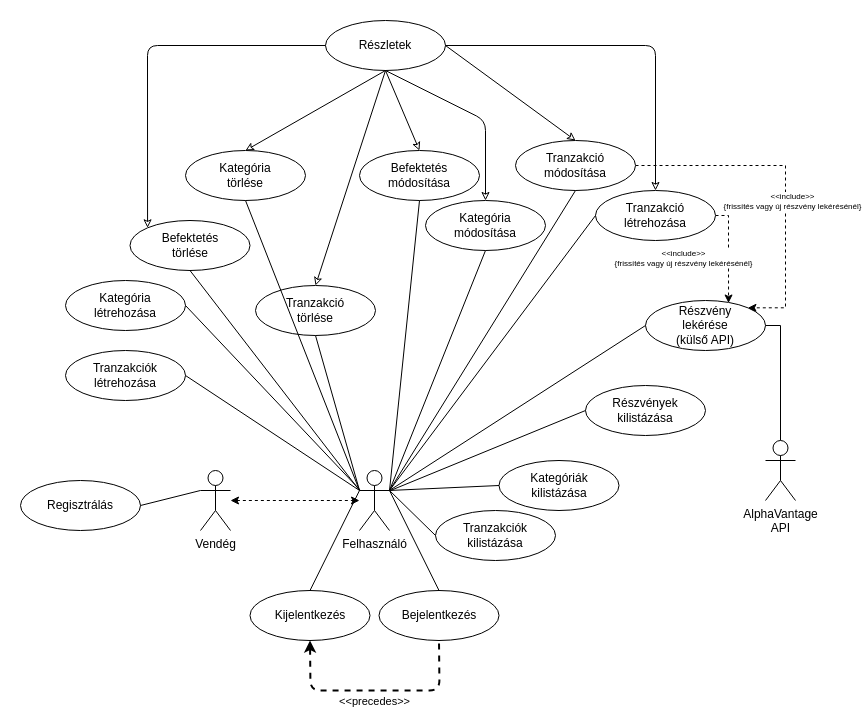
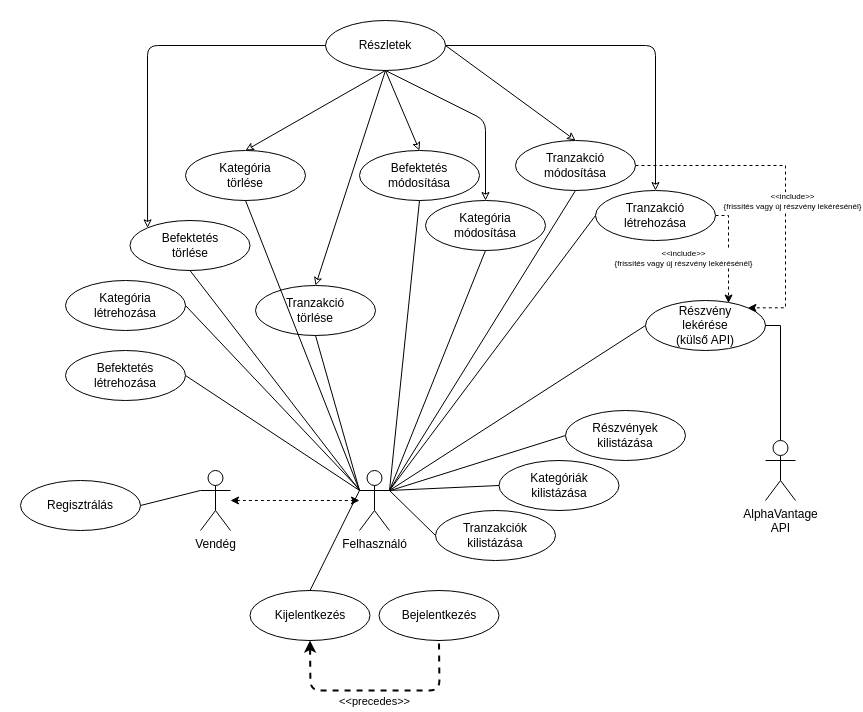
  <mxCell id="0" />
  <mxCell id="1" parent="0" />
  <mxCell id="2" value="Felhasználó" style="shape=umlActor;verticalLabelPosition=bottom;verticalAlign=top;html=1;outlineConnect=0;" vertex="1" parent="1"><mxGeometry x="359" y="470" width="30" height="60" as="geometry" /></mxCell>
  <mxCell id="3" value="" style="edgeStyle=orthogonalEdgeStyle;rounded=0;orthogonalLoop=1;jettySize=auto;html=1;dashed=1;startArrow=classic;startFill=1;" edge="1" parent="1" source="4" target="2"><mxGeometry relative="1" as="geometry" /></mxCell>
  <mxCell id="4" value="Vendég" style="shape=umlActor;verticalLabelPosition=bottom;verticalAlign=top;html=1;outlineConnect=0;" vertex="1" parent="1"><mxGeometry x="200" y="470" width="30" height="60" as="geometry" /></mxCell>
  <mxCell id="5" value="Regisztrálás" style="ellipse;whiteSpace=wrap;html=1;" vertex="1" parent="1"><mxGeometry x="20" y="480" width="120" height="50" as="geometry" /></mxCell>
  <mxCell id="6" value="Bejelentkezés" style="ellipse;whiteSpace=wrap;html=1;" vertex="1" parent="1"><mxGeometry x="378.5" y="590" width="120" height="50" as="geometry" /></mxCell>
  <mxCell id="7" value="Kijelentkezés" style="ellipse;whiteSpace=wrap;html=1;" vertex="1" parent="1"><mxGeometry x="249.5" y="590" width="120" height="50" as="geometry" /></mxCell>
  <mxCell id="8" value="Kategóriák&lt;br&gt;kilistázása" style="ellipse;whiteSpace=wrap;html=1;" vertex="1" parent="1"><mxGeometry x="498.5" y="460" width="120" height="50" as="geometry" /></mxCell>
  <mxCell id="9" value="Tranzakciók kilistázása" style="ellipse;whiteSpace=wrap;html=1;" vertex="1" parent="1"><mxGeometry x="435" y="510" width="120" height="50" as="geometry" /></mxCell>
- <mxCell id="10" value="Részvények&lt;br&gt;kilistázása" style="ellipse;whiteSpace=wrap;html=1;" vertex="1" parent="1"><mxGeometry x="585" y="385" width="120" height="50" as="geometry" /></mxCell>
+ <mxCell id="10" value="Részvények&lt;br&gt;kilistázása" style="ellipse;whiteSpace=wrap;html=1;" vertex="1" parent="1"><mxGeometry x="565" y="410" width="120" height="50" as="geometry" /></mxCell>
  <mxCell id="11" value="" style="endArrow=none;html=1;endFill=0;exitX=1;exitY=0.333;exitDx=0;exitDy=0;exitPerimeter=0;entryX=0;entryY=0.5;entryDx=0;entryDy=0;" edge="1" parent="1" source="2" target="9"><mxGeometry width="50" height="50" relative="1" as="geometry"><mxPoint x="200" y="410" as="sourcePoint" /><mxPoint x="250" y="360" as="targetPoint" /></mxGeometry></mxCell>
  <mxCell id="12" value="" style="endArrow=none;html=1;endFill=0;exitX=1;exitY=0.333;exitDx=0;exitDy=0;exitPerimeter=0;entryX=0;entryY=0.5;entryDx=0;entryDy=0;" edge="1" parent="1" source="2" target="8"><mxGeometry width="50" height="50" relative="1" as="geometry"><mxPoint x="384" y="480" as="sourcePoint" /><mxPoint x="440" y="455" as="targetPoint" /></mxGeometry></mxCell>
  <mxCell id="13" value="" style="endArrow=none;html=1;endFill=0;entryX=0;entryY=0.5;entryDx=0;entryDy=0;" edge="1" parent="1" target="10"><mxGeometry width="50" height="50" relative="1" as="geometry"><mxPoint x="390" y="490" as="sourcePoint" /><mxPoint x="450" y="465" as="targetPoint" /></mxGeometry></mxCell>
  <mxCell id="14" value="" style="endArrow=none;dashed=1;html=1;strokeWidth=2;exitX=0.5;exitY=1;exitDx=0;exitDy=0;entryX=0.5;entryY=1;entryDx=0;entryDy=0;startArrow=classic;startFill=1;" edge="1" parent="1" source="7" target="6"><mxGeometry width="50" height="50" relative="1" as="geometry"><mxPoint x="260" y="770" as="sourcePoint" /><mxPoint x="310" y="720" as="targetPoint" /><Array as="points"><mxPoint x="310" y="690" /><mxPoint x="439" y="690" /></Array></mxGeometry></mxCell>
  <mxCell id="15" value="&amp;lt;&amp;lt;precedes&amp;gt;&amp;gt;" style="edgeLabel;html=1;align=center;verticalAlign=middle;resizable=0;points=[];" vertex="1" connectable="0" parent="14"><mxGeometry x="0.154" y="1" relative="1" as="geometry"><mxPoint x="-18" y="11" as="offset" /></mxGeometry></mxCell>
  <mxCell id="16" value="Kategória&lt;br&gt;létrehozása" style="ellipse;whiteSpace=wrap;html=1;" vertex="1" parent="1"><mxGeometry x="65" y="280" width="120" height="50" as="geometry" /></mxCell>
  <mxCell id="17" style="edgeStyle=orthogonalEdgeStyle;rounded=0;orthogonalLoop=1;jettySize=auto;html=1;startArrow=none;startFill=0;endArrow=classic;endFill=1;entryX=0.692;entryY=0.05;entryDx=0;entryDy=0;exitX=1;exitY=0.5;exitDx=0;exitDy=0;entryPerimeter=0;dashed=1;" edge="1" parent="1" source="19" target="20"><mxGeometry relative="1" as="geometry"><mxPoint x="735" y="290" as="targetPoint" /><Array as="points"><mxPoint x="728" y="215" /></Array></mxGeometry></mxCell>
  <mxCell id="18" value="&amp;lt;&amp;lt;include&amp;gt;&amp;gt;&lt;br style=&quot;font-size: 8px;&quot;&gt;{frissítés vagy új részvény lekérésénél}" style="edgeLabel;html=1;align=center;verticalAlign=middle;resizable=0;points=[];fontSize=8;" vertex="1" connectable="0" parent="17"><mxGeometry x="-0.272" y="-1" relative="1" as="geometry"><mxPoint x="-45.01" y="18.2" as="offset" /></mxGeometry></mxCell>
  <mxCell id="19" value="Tranzakció&lt;br&gt;létrehozása" style="ellipse;whiteSpace=wrap;html=1;" vertex="1" parent="1"><mxGeometry x="595" y="190" width="120" height="50" as="geometry" /></mxCell>
  <mxCell id="20" value="Részvény&lt;br&gt;lekérése&lt;br&gt;(külső API)" style="ellipse;whiteSpace=wrap;html=1;" vertex="1" parent="1"><mxGeometry x="645" y="300" width="120" height="50" as="geometry" /></mxCell>
- <mxCell id="21" value="Tranzakciók&lt;br&gt;létrehozása" style="ellipse;whiteSpace=wrap;html=1;" vertex="1" parent="1"><mxGeometry x="65" y="350" width="120" height="50" as="geometry" /></mxCell>
+ <mxCell id="21" value="Befektetés&lt;br&gt;létrehozása" style="ellipse;whiteSpace=wrap;html=1;" vertex="1" parent="1"><mxGeometry x="65" y="350" width="120" height="50" as="geometry" /></mxCell>
  <mxCell id="22" value="" style="endArrow=none;html=1;endFill=0;entryX=0;entryY=0.5;entryDx=0;entryDy=0;exitX=1;exitY=0.333;exitDx=0;exitDy=0;exitPerimeter=0;" edge="1" parent="1" source="2" target="19"><mxGeometry width="50" height="50" relative="1" as="geometry"><mxPoint x="415" y="500" as="sourcePoint" /><mxPoint x="440" y="415" as="targetPoint" /></mxGeometry></mxCell>
  <mxCell id="23" value="" style="endArrow=none;html=1;endFill=0;entryX=1;entryY=0.5;entryDx=0;entryDy=0;" edge="1" parent="1" target="16"><mxGeometry width="50" height="50" relative="1" as="geometry"><mxPoint x="360" y="490" as="sourcePoint" /><mxPoint x="450" y="425" as="targetPoint" /></mxGeometry></mxCell>
  <mxCell id="24" value="" style="endArrow=none;html=1;endFill=0;exitX=1;exitY=0.333;exitDx=0;exitDy=0;exitPerimeter=0;entryX=0;entryY=0.5;entryDx=0;entryDy=0;" edge="1" parent="1" source="2" target="20"><mxGeometry width="50" height="50" relative="1" as="geometry"><mxPoint x="419" y="520" as="sourcePoint" /><mxPoint x="460" y="435" as="targetPoint" /></mxGeometry></mxCell>
  <mxCell id="25" value="" style="endArrow=none;html=1;endFill=0;exitX=0;exitY=0.333;exitDx=0;exitDy=0;exitPerimeter=0;entryX=1;entryY=0.5;entryDx=0;entryDy=0;" edge="1" parent="1" source="2" target="21"><mxGeometry width="50" height="50" relative="1" as="geometry"><mxPoint x="429" y="530" as="sourcePoint" /><mxPoint x="470" y="445" as="targetPoint" /></mxGeometry></mxCell>
  <mxCell id="26" value="" style="endArrow=none;html=1;endFill=0;exitX=0;exitY=0.333;exitDx=0;exitDy=0;exitPerimeter=0;entryX=1;entryY=0.5;entryDx=0;entryDy=0;" edge="1" parent="1" source="4" target="5"><mxGeometry width="50" height="50" relative="1" as="geometry"><mxPoint x="434" y="540" as="sourcePoint" /><mxPoint x="475" y="455" as="targetPoint" /></mxGeometry></mxCell>
  <mxCell id="27" value="" style="endArrow=none;html=1;endFill=0;exitX=0.5;exitY=0;exitDx=0;exitDy=0;entryX=0;entryY=0.333;entryDx=0;entryDy=0;entryPerimeter=0;" edge="1" parent="1" source="7" target="2"><mxGeometry width="50" height="50" relative="1" as="geometry"><mxPoint x="444" y="550" as="sourcePoint" /><mxPoint x="485" y="465" as="targetPoint" /></mxGeometry></mxCell>
- <mxCell id="28" value="" style="endArrow=none;html=1;endFill=0;exitX=0.5;exitY=0;exitDx=0;exitDy=0;entryX=1;entryY=0.333;entryDx=0;entryDy=0;entryPerimeter=0;" edge="1" parent="1" source="6" target="2"><mxGeometry width="50" height="50" relative="1" as="geometry"><mxPoint x="454" y="560" as="sourcePoint" /><mxPoint x="495" y="475" as="targetPoint" /></mxGeometry></mxCell>
  <mxCell id="29" style="edgeStyle=orthogonalEdgeStyle;rounded=0;orthogonalLoop=1;jettySize=auto;html=1;entryX=1;entryY=0;entryDx=0;entryDy=0;startArrow=none;startFill=0;endArrow=classic;endFill=1;exitX=1;exitY=0.5;exitDx=0;exitDy=0;dashed=1;" edge="1" parent="1" source="31" target="20"><mxGeometry relative="1" as="geometry"><Array as="points"><mxPoint x="785" y="165" /><mxPoint x="785" y="308" /></Array></mxGeometry></mxCell>
  <mxCell id="30" value="&amp;lt;&amp;lt;include&amp;gt;&amp;gt;&lt;br style=&quot;font-size: 8px;&quot;&gt;{frissítés vagy új részvény lekérésénél}" style="edgeLabel;html=1;align=center;verticalAlign=middle;resizable=0;points=[];fontSize=8;rotation=0;" vertex="1" connectable="0" parent="29"><mxGeometry x="-0.333" y="-33" relative="1" as="geometry"><mxPoint x="46.67" y="2.0" as="offset" /></mxGeometry></mxCell>
  <mxCell id="31" value="Tranzakció módosítása" style="ellipse;whiteSpace=wrap;html=1;" vertex="1" parent="1"><mxGeometry x="515" y="140" width="120" height="50" as="geometry" /></mxCell>
  <mxCell id="32" value="Tranzakció&lt;br&gt;törlése" style="ellipse;whiteSpace=wrap;html=1;" vertex="1" parent="1"><mxGeometry x="255" y="285" width="120" height="50" as="geometry" /></mxCell>
  <mxCell id="33" value="Kategória&lt;br&gt;módosítása" style="ellipse;whiteSpace=wrap;html=1;" vertex="1" parent="1"><mxGeometry x="425" y="200" width="120" height="50" as="geometry" /></mxCell>
  <mxCell id="34" value="Kategória&lt;br&gt;törlése" style="ellipse;whiteSpace=wrap;html=1;" vertex="1" parent="1"><mxGeometry x="185" y="150" width="120" height="50" as="geometry" /></mxCell>
  <mxCell id="35" value="Befektetés&lt;br&gt;módosítása" style="ellipse;whiteSpace=wrap;html=1;" vertex="1" parent="1"><mxGeometry x="359" y="150" width="120" height="50" as="geometry" /></mxCell>
  <mxCell id="36" value="Befektetés&lt;br&gt;törlése" style="ellipse;whiteSpace=wrap;html=1;" vertex="1" parent="1"><mxGeometry x="129.5" y="220" width="120" height="50" as="geometry" /></mxCell>
  <mxCell id="37" value="" style="endArrow=none;html=1;endFill=0;entryX=0.5;entryY=1;entryDx=0;entryDy=0;exitX=0;exitY=0.333;exitDx=0;exitDy=0;exitPerimeter=0;" edge="1" parent="1" source="2" target="32"><mxGeometry width="50" height="50" relative="1" as="geometry"><mxPoint x="425" y="460" as="sourcePoint" /><mxPoint x="330" y="235" as="targetPoint" /></mxGeometry></mxCell>
  <mxCell id="38" value="" style="endArrow=none;html=1;endFill=0;exitX=0;exitY=0.333;exitDx=0;exitDy=0;exitPerimeter=0;entryX=0.5;entryY=1;entryDx=0;entryDy=0;" edge="1" parent="1" source="2" target="34"><mxGeometry width="50" height="50" relative="1" as="geometry"><mxPoint x="379" y="510" as="sourcePoint" /><mxPoint x="340" y="245" as="targetPoint" /></mxGeometry></mxCell>
  <mxCell id="39" value="" style="endArrow=none;html=1;endFill=0;exitX=1;exitY=0.333;exitDx=0;exitDy=0;exitPerimeter=0;entryX=0.5;entryY=1;entryDx=0;entryDy=0;" edge="1" parent="1" source="2" target="31"><mxGeometry width="50" height="50" relative="1" as="geometry"><mxPoint x="399" y="500" as="sourcePoint" /><mxPoint x="440" y="235" as="targetPoint" /></mxGeometry></mxCell>
  <mxCell id="40" value="" style="endArrow=none;html=1;endFill=0;exitX=1;exitY=0.333;exitDx=0;exitDy=0;exitPerimeter=0;entryX=0.5;entryY=1;entryDx=0;entryDy=0;" edge="1" parent="1" source="2" target="33"><mxGeometry width="50" height="50" relative="1" as="geometry"><mxPoint x="409" y="510" as="sourcePoint" /><mxPoint x="450" y="245" as="targetPoint" /></mxGeometry></mxCell>
  <mxCell id="41" value="" style="endArrow=none;html=1;endFill=0;exitX=1;exitY=0.333;exitDx=0;exitDy=0;exitPerimeter=0;entryX=0.5;entryY=1;entryDx=0;entryDy=0;" edge="1" parent="1" source="2" target="35"><mxGeometry width="50" height="50" relative="1" as="geometry"><mxPoint x="429" y="530" as="sourcePoint" /><mxPoint x="470" y="265" as="targetPoint" /></mxGeometry></mxCell>
  <mxCell id="42" value="" style="endArrow=none;html=1;endFill=0;exitX=0;exitY=0.333;exitDx=0;exitDy=0;exitPerimeter=0;entryX=0.5;entryY=1;entryDx=0;entryDy=0;" edge="1" parent="1" source="2" target="36"><mxGeometry width="50" height="50" relative="1" as="geometry"><mxPoint x="369" y="500" as="sourcePoint" /><mxPoint x="330" y="115" as="targetPoint" /></mxGeometry></mxCell>
  <mxCell id="43" style="edgeStyle=orthogonalEdgeStyle;rounded=0;orthogonalLoop=1;jettySize=auto;html=1;entryX=1;entryY=0.5;entryDx=0;entryDy=0;startArrow=none;startFill=0;endArrow=none;endFill=0;exitX=0.5;exitY=0;exitDx=0;exitDy=0;exitPerimeter=0;" edge="1" parent="1" source="44" target="20"><mxGeometry relative="1" as="geometry"><Array as="points"><mxPoint x="780" y="325" /></Array></mxGeometry></mxCell>
  <mxCell id="44" value="AlphaVantage&lt;br&gt;API" style="shape=umlActor;verticalLabelPosition=bottom;verticalAlign=top;html=1;outlineConnect=0;" vertex="1" parent="1"><mxGeometry x="765" y="440" width="30" height="60" as="geometry" /></mxCell>
  <mxCell id="45" value="Részletek" style="ellipse;whiteSpace=wrap;html=1;" vertex="1" parent="1"><mxGeometry x="325" y="20" width="120" height="50" as="geometry" /></mxCell>
  <mxCell id="46" value="" style="endArrow=classic;html=1;fontSize=8;endFill=0;entryX=0.5;entryY=0;entryDx=0;entryDy=0;exitX=0.5;exitY=1;exitDx=0;exitDy=0;" edge="1" parent="1" source="45" target="34"><mxGeometry width="50" height="50" relative="1" as="geometry"><mxPoint x="195" y="90" as="sourcePoint" /><mxPoint x="245" y="40" as="targetPoint" /></mxGeometry></mxCell>
  <mxCell id="47" value="" style="endArrow=classic;html=1;fontSize=8;endFill=0;entryX=0;entryY=0;entryDx=0;entryDy=0;exitX=0;exitY=0.5;exitDx=0;exitDy=0;" edge="1" parent="1" source="45" target="36"><mxGeometry width="50" height="50" relative="1" as="geometry"><mxPoint x="395" as="sourcePoint" y="80" /><mxPoint x="255" y="140" as="targetPoint" /><Array as="points"><mxPoint x="147" y="45" /></Array></mxGeometry></mxCell>
  <mxCell id="48" value="" style="endArrow=classic;html=1;fontSize=8;endFill=0;entryX=0.5;entryY=0;entryDx=0;entryDy=0;exitX=0.5;exitY=1;exitDx=0;exitDy=0;" edge="1" parent="1" source="45" target="32"><mxGeometry width="50" height="50" relative="1" as="geometry"><mxPoint x="405" y="90" as="sourcePoint" /><mxPoint x="265" y="150" as="targetPoint" /></mxGeometry></mxCell>
  <mxCell id="49" value="" style="endArrow=classic;html=1;fontSize=8;endFill=0;entryX=0.5;entryY=0;entryDx=0;entryDy=0;exitX=0.5;exitY=1;exitDx=0;exitDy=0;" edge="1" parent="1" source="45" target="35"><mxGeometry width="50" height="50" relative="1" as="geometry"><mxPoint x="415" y="100" as="sourcePoint" /><mxPoint x="275" y="160" as="targetPoint" /></mxGeometry></mxCell>
  <mxCell id="50" value="" style="endArrow=classic;html=1;fontSize=8;endFill=0;entryX=0.5;entryY=0;entryDx=0;entryDy=0;exitX=0.5;exitY=1;exitDx=0;exitDy=0;" edge="1" parent="1" source="45" target="33"><mxGeometry width="50" height="50" relative="1" as="geometry"><mxPoint x="425" y="110" as="sourcePoint" /><mxPoint x="285" y="170" as="targetPoint" /><Array as="points"><mxPoint x="485" y="120" /></Array></mxGeometry></mxCell>
  <mxCell id="51" value="" style="endArrow=classic;html=1;fontSize=8;endFill=0;entryX=0.5;entryY=0;entryDx=0;entryDy=0;exitX=1;exitY=0.5;exitDx=0;exitDy=0;" edge="1" parent="1" source="45" target="31"><mxGeometry width="50" height="50" relative="1" as="geometry"><mxPoint x="435" y="120" as="sourcePoint" /><mxPoint x="295" y="180" as="targetPoint" /></mxGeometry></mxCell>
  <mxCell id="52" value="" style="endArrow=classic;html=1;fontSize=8;endFill=0;entryX=0.5;entryY=0;entryDx=0;entryDy=0;exitX=1;exitY=0.5;exitDx=0;exitDy=0;" edge="1" parent="1" source="45" target="19"><mxGeometry width="50" height="50" relative="1" as="geometry"><mxPoint x="445" y="130" as="sourcePoint" /><mxPoint x="305" y="190" as="targetPoint" /><Array as="points"><mxPoint x="655" y="45" /></Array></mxGeometry></mxCell>
